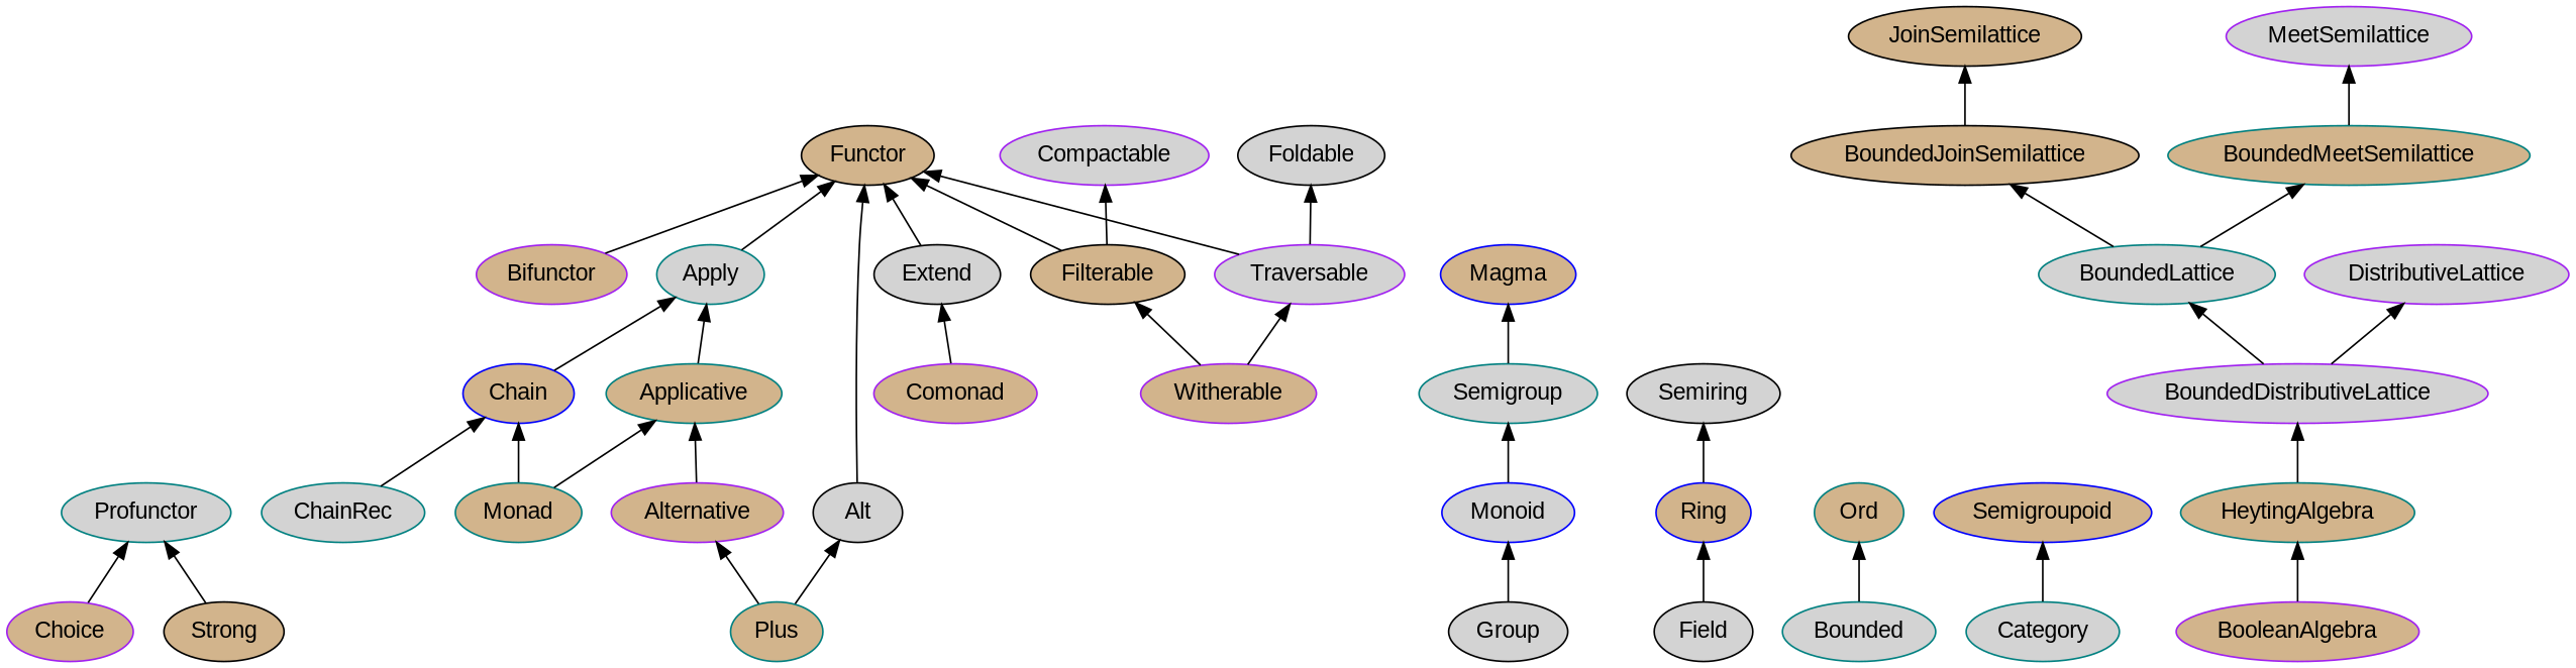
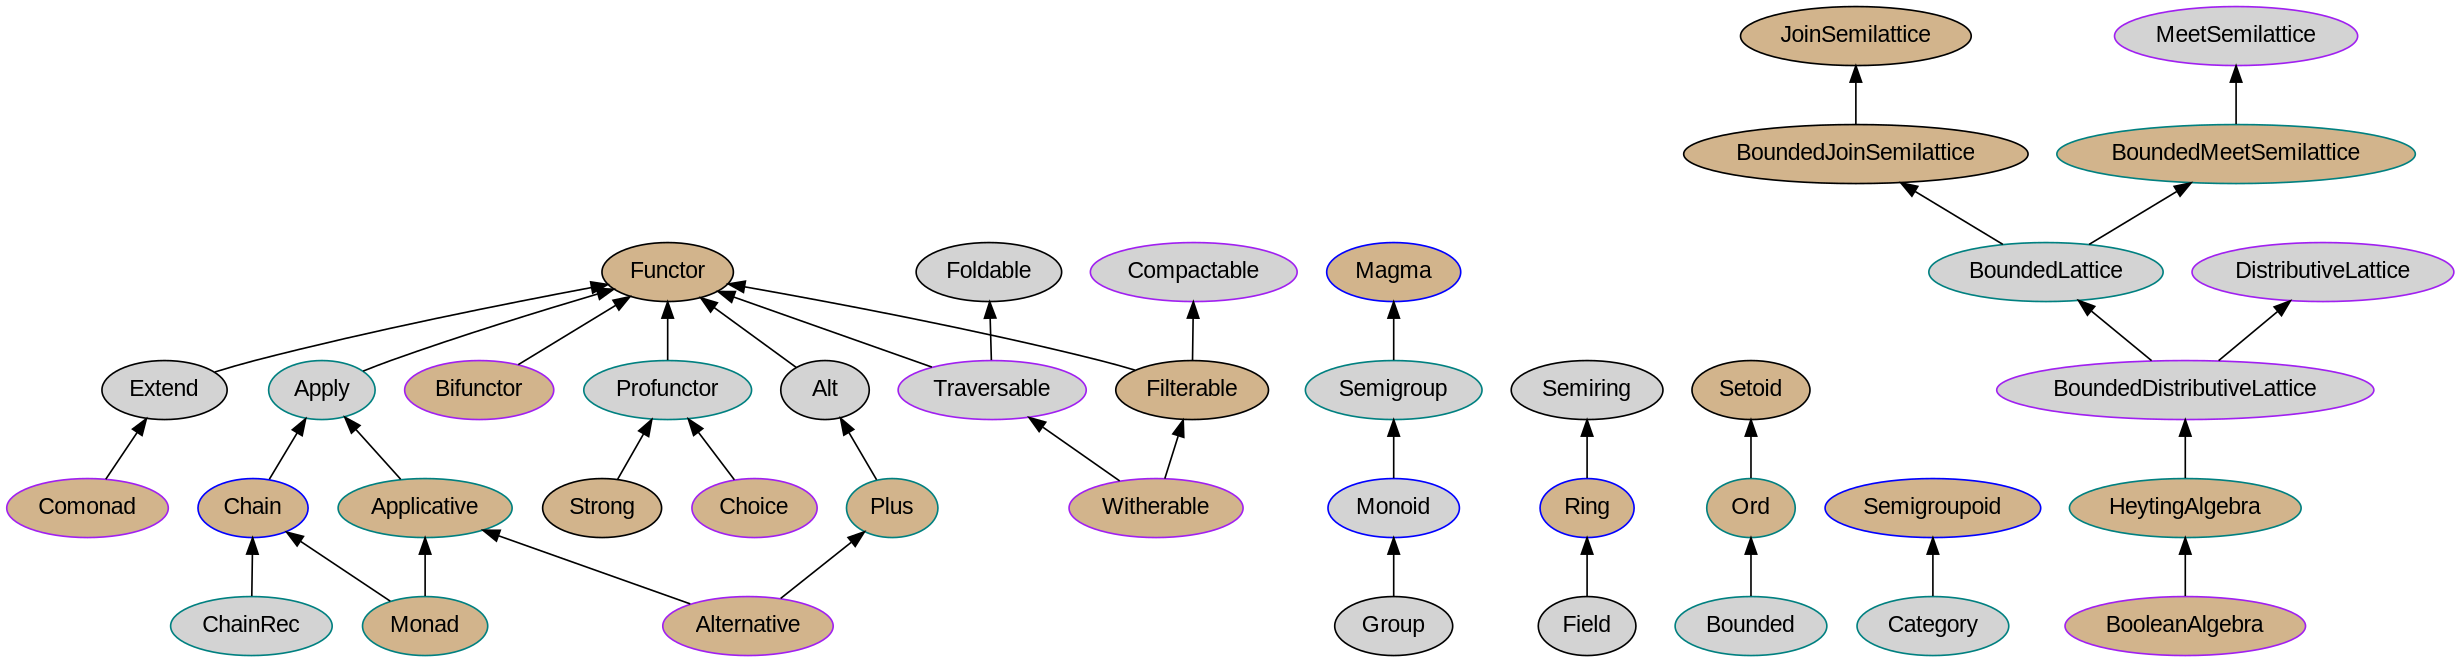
  digraph {
    rankdir=BT
    node [color=teal fillcolor=tan fontname=arial style=filled]
    Choice [color=purple]
    Profunctor [fillcolor=lightgrey]
    Functor [color=black]
    Strong [color=black]
    Group [color=black fillcolor=lightgrey]
    Monoid [color=blue fillcolor=lightgrey]
    Semigroup [fillcolor=lightgrey]
    Magma [color=blue]
    Field [color=black fillcolor=lightgrey]
    Ring [color=blue]
    Semiring [color=black fillcolor=lightgrey]
+   Setoid [color=black]
    Ord
    Bounded [fillcolor=lightgrey]
    Category [fillcolor=lightgrey]
    Semigroupoid [color=blue]
    Alternative [color=purple]
    Applicative
    Plus
    Apply [fillcolor=lightgrey]
    Alt [color=black fillcolor=lightgrey]
    Compactable [color=purple fillcolor=lightgrey]
    Foldable [color=black fillcolor=lightgrey]
    Monad
    Chain [color=blue]
    Traversable [color=purple fillcolor=lightgrey]
    Bifunctor [color=purple]
    ChainRec [fillcolor=lightgrey]
    Comonad [color=purple]
    Extend [color=black fillcolor=lightgrey]
    Filterable [color=black]
    Witherable [color=purple]
    BooleanAlgebra [color=purple]
    HeytingAlgebra
    BoundedDistributiveLattice [color=purple fillcolor=lightgrey]
    BoundedLattice [fillcolor=lightgrey]
    DistributiveLattice [color=purple fillcolor=lightgrey]
    BoundedJoinSemilattice [color=black]
    BoundedMeetSemilattice
    JoinSemilattice [color=black]
    MeetSemilattice [color=purple fillcolor=lightgrey]
    Choice -> Profunctor
+   Profunctor -> Functor
    Strong -> Profunctor
    Group -> Monoid
    Monoid -> Semigroup
    Semigroup -> Magma
    Field -> Ring
    Ring -> Semiring
+   Ord -> Setoid
    Bounded -> Ord
    Category -> Semigroupoid
    Alternative -> Applicative
-   Plus -> Alternative
+   Alternative -> Plus
    Applicative -> Apply
    Plus -> Alt
    Apply -> Functor
    Alt -> Functor
    Monad -> Applicative
    Monad -> Chain
    Chain -> Apply
    Traversable -> Functor
    Traversable -> Foldable
    Bifunctor -> Functor
    ChainRec -> Chain
    Comonad -> Extend
    Extend -> Functor
    Filterable -> Functor
    Filterable -> Compactable
    Witherable -> Traversable
    Witherable -> Filterable
    BooleanAlgebra -> HeytingAlgebra
    HeytingAlgebra -> BoundedDistributiveLattice
    BoundedDistributiveLattice -> BoundedLattice
    BoundedDistributiveLattice -> DistributiveLattice
    BoundedLattice -> BoundedJoinSemilattice
    BoundedLattice -> BoundedMeetSemilattice
    BoundedJoinSemilattice -> JoinSemilattice
    BoundedMeetSemilattice -> MeetSemilattice
  }
